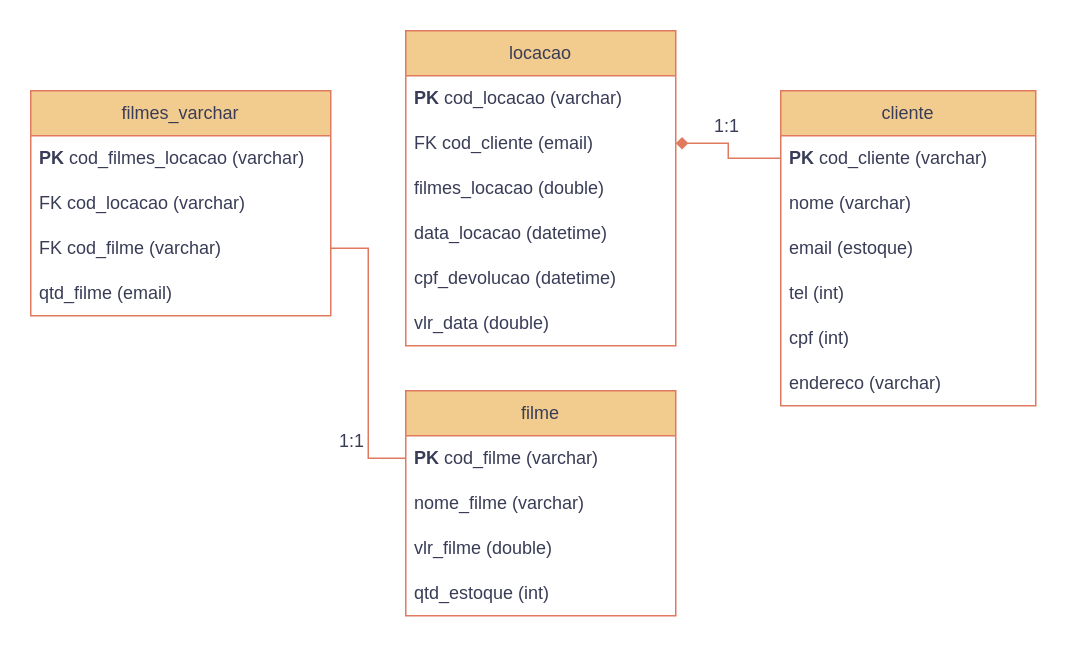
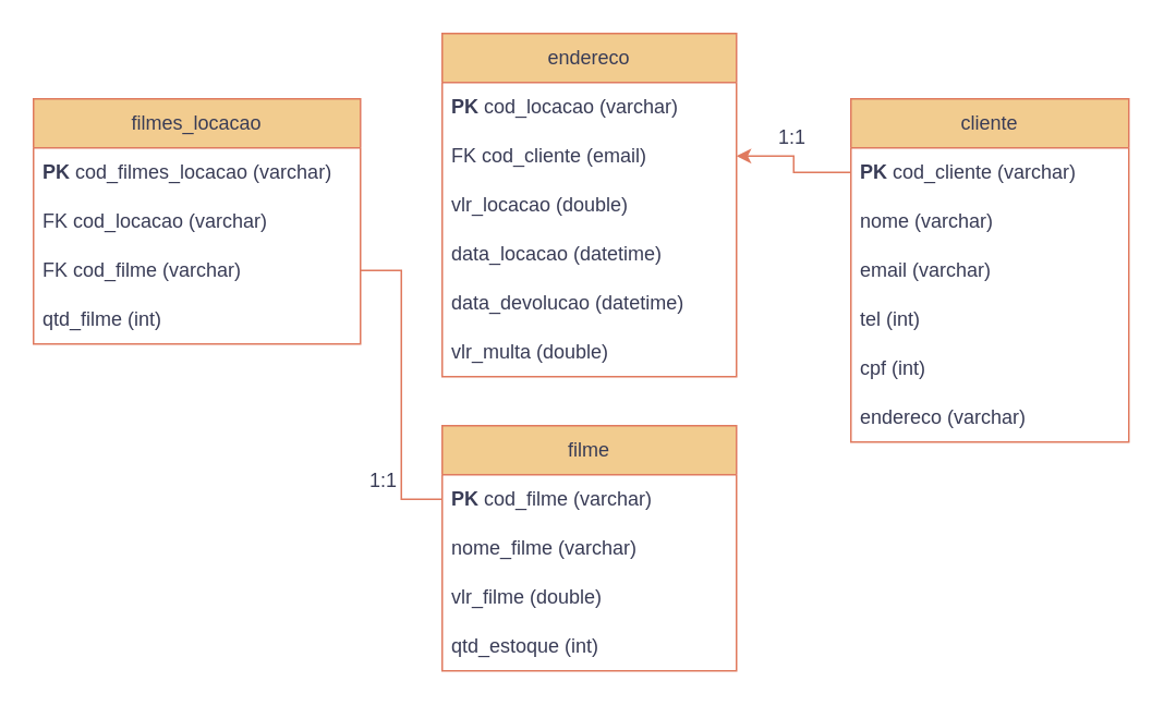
  <mxCell id="0" />
  <mxCell id="1" parent="0" />
- <mxCell id="2" value="locacao" style="swimlane;fontStyle=0;childLayout=stackLayout;horizontal=1;startSize=30;horizontalStack=0;resizeParent=1;resizeParentMax=0;resizeLast=0;collapsible=1;marginBottom=0;whiteSpace=wrap;html=1;fillColor=#F2CC8F;labelBackgroundColor=none;strokeColor=#E07A5F;fontColor=#393C56;" parent="1" vertex="1"><mxGeometry x="270" y="20" width="180" height="210" as="geometry" /></mxCell>
+ <mxCell id="2" value="endereco" style="swimlane;fontStyle=0;childLayout=stackLayout;horizontal=1;startSize=30;horizontalStack=0;resizeParent=1;resizeParentMax=0;resizeLast=0;collapsible=1;marginBottom=0;whiteSpace=wrap;html=1;fillColor=#F2CC8F;labelBackgroundColor=none;strokeColor=#E07A5F;fontColor=#393C56;" parent="1" vertex="1"><mxGeometry x="270" y="20" width="180" height="210" as="geometry" /></mxCell>
  <mxCell id="3" value="&lt;b&gt;PK &lt;/b&gt;cod_locacao (varchar)" style="text;strokeColor=none;fillColor=none;align=left;verticalAlign=middle;spacingLeft=4;spacingRight=4;overflow=hidden;points=[[0,0.5],[1,0.5]];portConstraint=eastwest;rotatable=0;whiteSpace=wrap;html=1;labelBackgroundColor=none;fontColor=#393C56;" parent="2" vertex="1"><mxGeometry y="30" width="180" height="30" as="geometry" /></mxCell>
  <mxCell id="4" value="FK cod_cliente (email)" style="text;strokeColor=none;fillColor=none;align=left;verticalAlign=middle;spacingLeft=4;spacingRight=4;overflow=hidden;points=[[0,0.5],[1,0.5]];portConstraint=eastwest;rotatable=0;whiteSpace=wrap;html=1;labelBackgroundColor=none;fontColor=#393C56;" parent="2" vertex="1"><mxGeometry y="60" width="180" height="30" as="geometry" /></mxCell>
- <mxCell id="5" value="filmes_locacao (double)" style="text;strokeColor=none;fillColor=none;align=left;verticalAlign=middle;spacingLeft=4;spacingRight=4;overflow=hidden;points=[[0,0.5],[1,0.5]];portConstraint=eastwest;rotatable=0;whiteSpace=wrap;html=1;labelBackgroundColor=none;fontColor=#393C56;" parent="2" vertex="1"><mxGeometry y="90" width="180" height="30" as="geometry" /></mxCell>
+ <mxCell id="5" value="vlr_locacao (double)" style="text;strokeColor=none;fillColor=none;align=left;verticalAlign=middle;spacingLeft=4;spacingRight=4;overflow=hidden;points=[[0,0.5],[1,0.5]];portConstraint=eastwest;rotatable=0;whiteSpace=wrap;html=1;labelBackgroundColor=none;fontColor=#393C56;" parent="2" vertex="1"><mxGeometry y="90" width="180" height="30" as="geometry" /></mxCell>
  <mxCell id="6" value="data_locacao (datetime)" style="text;strokeColor=none;fillColor=none;align=left;verticalAlign=middle;spacingLeft=4;spacingRight=4;overflow=hidden;points=[[0,0.5],[1,0.5]];portConstraint=eastwest;rotatable=0;whiteSpace=wrap;html=1;labelBackgroundColor=none;fontColor=#393C56;" parent="2" vertex="1"><mxGeometry y="120" width="180" height="30" as="geometry" /></mxCell>
- <mxCell id="7" value="cpf_devolucao (datetime)" style="text;strokeColor=none;fillColor=none;align=left;verticalAlign=middle;spacingLeft=4;spacingRight=4;overflow=hidden;points=[[0,0.5],[1,0.5]];portConstraint=eastwest;rotatable=0;whiteSpace=wrap;html=1;labelBackgroundColor=none;fontColor=#393C56;" parent="2" vertex="1"><mxGeometry y="150" width="180" height="30" as="geometry" /></mxCell>
- <mxCell id="8" value="vlr_data (double)" style="text;strokeColor=none;fillColor=none;align=left;verticalAlign=middle;spacingLeft=4;spacingRight=4;overflow=hidden;points=[[0,0.5],[1,0.5]];portConstraint=eastwest;rotatable=0;whiteSpace=wrap;html=1;labelBackgroundColor=none;fontColor=#393C56;" parent="2" vertex="1"><mxGeometry y="180" width="180" height="30" as="geometry" /></mxCell>
+ <mxCell id="7" value="data_devolucao (datetime)" style="text;strokeColor=none;fillColor=none;align=left;verticalAlign=middle;spacingLeft=4;spacingRight=4;overflow=hidden;points=[[0,0.5],[1,0.5]];portConstraint=eastwest;rotatable=0;whiteSpace=wrap;html=1;labelBackgroundColor=none;fontColor=#393C56;" parent="2" vertex="1"><mxGeometry y="150" width="180" height="30" as="geometry" /></mxCell>
+ <mxCell id="8" value="vlr_multa (double)" style="text;strokeColor=none;fillColor=none;align=left;verticalAlign=middle;spacingLeft=4;spacingRight=4;overflow=hidden;points=[[0,0.5],[1,0.5]];portConstraint=eastwest;rotatable=0;whiteSpace=wrap;html=1;labelBackgroundColor=none;fontColor=#393C56;" parent="2" vertex="1"><mxGeometry y="180" width="180" height="30" as="geometry" /></mxCell>
  <mxCell id="9" value="filme" style="swimlane;fontStyle=0;childLayout=stackLayout;horizontal=1;startSize=30;horizontalStack=0;resizeParent=1;resizeParentMax=0;resizeLast=0;collapsible=1;marginBottom=0;whiteSpace=wrap;html=1;fillColor=#F2CC8F;labelBackgroundColor=none;strokeColor=#E07A5F;fontColor=#393C56;" parent="1" vertex="1"><mxGeometry x="270" y="260" width="180" height="150" as="geometry" /></mxCell>
  <mxCell id="10" value="&lt;b&gt;PK &lt;/b&gt;cod_filme (varchar)" style="text;strokeColor=none;fillColor=none;align=left;verticalAlign=middle;spacingLeft=4;spacingRight=4;overflow=hidden;points=[[0,0.5],[1,0.5]];portConstraint=eastwest;rotatable=0;whiteSpace=wrap;html=1;labelBackgroundColor=none;fontColor=#393C56;" parent="9" vertex="1"><mxGeometry y="30" width="180" height="30" as="geometry" /></mxCell>
  <mxCell id="11" value="nome_filme (varchar)" style="text;strokeColor=none;fillColor=none;align=left;verticalAlign=middle;spacingLeft=4;spacingRight=4;overflow=hidden;points=[[0,0.5],[1,0.5]];portConstraint=eastwest;rotatable=0;whiteSpace=wrap;html=1;labelBackgroundColor=none;fontColor=#393C56;" parent="9" vertex="1"><mxGeometry y="60" width="180" height="30" as="geometry" /></mxCell>
  <mxCell id="12" value="vlr_filme (double)" style="text;strokeColor=none;fillColor=none;align=left;verticalAlign=middle;spacingLeft=4;spacingRight=4;overflow=hidden;points=[[0,0.5],[1,0.5]];portConstraint=eastwest;rotatable=0;whiteSpace=wrap;html=1;labelBackgroundColor=none;fontColor=#393C56;" parent="9" vertex="1"><mxGeometry y="90" width="180" height="30" as="geometry" /></mxCell>
  <mxCell id="13" value="qtd_estoque (int)" style="text;strokeColor=none;fillColor=none;align=left;verticalAlign=middle;spacingLeft=4;spacingRight=4;overflow=hidden;points=[[0,0.5],[1,0.5]];portConstraint=eastwest;rotatable=0;whiteSpace=wrap;html=1;labelBackgroundColor=none;fontColor=#393C56;" parent="9" vertex="1"><mxGeometry y="120" width="180" height="30" as="geometry" /></mxCell>
  <mxCell id="14" value="cliente" style="swimlane;fontStyle=0;childLayout=stackLayout;horizontal=1;startSize=30;horizontalStack=0;resizeParent=1;resizeParentMax=0;resizeLast=0;collapsible=1;marginBottom=0;whiteSpace=wrap;html=1;fillColor=#F2CC8F;labelBackgroundColor=none;strokeColor=#E07A5F;fontColor=#393C56;" parent="1" vertex="1"><mxGeometry x="520" y="60" width="170" height="210" as="geometry" /></mxCell>
  <mxCell id="15" value="&lt;b&gt;PK &lt;/b&gt;cod_cliente (varchar)" style="text;strokeColor=none;fillColor=none;align=left;verticalAlign=middle;spacingLeft=4;spacingRight=4;overflow=hidden;points=[[0,0.5],[1,0.5]];portConstraint=eastwest;rotatable=0;whiteSpace=wrap;html=1;labelBackgroundColor=none;fontColor=#393C56;" parent="14" vertex="1"><mxGeometry y="30" width="170" height="30" as="geometry" /></mxCell>
  <mxCell id="16" value="nome (varchar)" style="text;strokeColor=none;fillColor=none;align=left;verticalAlign=middle;spacingLeft=4;spacingRight=4;overflow=hidden;points=[[0,0.5],[1,0.5]];portConstraint=eastwest;rotatable=0;whiteSpace=wrap;html=1;labelBackgroundColor=none;fontColor=#393C56;" parent="14" vertex="1"><mxGeometry y="60" width="170" height="30" as="geometry" /></mxCell>
- <mxCell id="17" value="email (estoque)" style="text;strokeColor=none;fillColor=none;align=left;verticalAlign=middle;spacingLeft=4;spacingRight=4;overflow=hidden;points=[[0,0.5],[1,0.5]];portConstraint=eastwest;rotatable=0;whiteSpace=wrap;html=1;labelBackgroundColor=none;fontColor=#393C56;" parent="14" vertex="1"><mxGeometry y="90" width="170" height="30" as="geometry" /></mxCell>
+ <mxCell id="17" value="email (varchar)" style="text;strokeColor=none;fillColor=none;align=left;verticalAlign=middle;spacingLeft=4;spacingRight=4;overflow=hidden;points=[[0,0.5],[1,0.5]];portConstraint=eastwest;rotatable=0;whiteSpace=wrap;html=1;labelBackgroundColor=none;fontColor=#393C56;" parent="14" vertex="1"><mxGeometry y="90" width="170" height="30" as="geometry" /></mxCell>
  <mxCell id="18" value="tel (int)" style="text;strokeColor=none;fillColor=none;align=left;verticalAlign=middle;spacingLeft=4;spacingRight=4;overflow=hidden;points=[[0,0.5],[1,0.5]];portConstraint=eastwest;rotatable=0;whiteSpace=wrap;html=1;labelBackgroundColor=none;fontColor=#393C56;" parent="14" vertex="1"><mxGeometry y="120" width="170" height="30" as="geometry" /></mxCell>
  <mxCell id="19" value="cpf (int)" style="text;strokeColor=none;fillColor=none;align=left;verticalAlign=middle;spacingLeft=4;spacingRight=4;overflow=hidden;points=[[0,0.5],[1,0.5]];portConstraint=eastwest;rotatable=0;whiteSpace=wrap;html=1;labelBackgroundColor=none;fontColor=#393C56;" parent="14" vertex="1"><mxGeometry y="150" width="170" height="30" as="geometry" /></mxCell>
  <mxCell id="20" value="endereco (varchar)" style="text;strokeColor=none;fillColor=none;align=left;verticalAlign=middle;spacingLeft=4;spacingRight=4;overflow=hidden;points=[[0,0.5],[1,0.5]];portConstraint=eastwest;rotatable=0;whiteSpace=wrap;html=1;labelBackgroundColor=none;fontColor=#393C56;" parent="14" vertex="1"><mxGeometry y="180" width="170" height="30" as="geometry" /></mxCell>
- <mxCell id="21" value="filmes_varchar" style="swimlane;fontStyle=0;childLayout=stackLayout;horizontal=1;startSize=30;horizontalStack=0;resizeParent=1;resizeParentMax=0;resizeLast=0;collapsible=1;marginBottom=0;whiteSpace=wrap;html=1;fillColor=#F2CC8F;labelBackgroundColor=none;strokeColor=#E07A5F;fontColor=#393C56;" parent="1" vertex="1"><mxGeometry x="20" y="60" width="200" height="150" as="geometry" /></mxCell>
+ <mxCell id="21" value="filmes_locacao" style="swimlane;fontStyle=0;childLayout=stackLayout;horizontal=1;startSize=30;horizontalStack=0;resizeParent=1;resizeParentMax=0;resizeLast=0;collapsible=1;marginBottom=0;whiteSpace=wrap;html=1;fillColor=#F2CC8F;labelBackgroundColor=none;strokeColor=#E07A5F;fontColor=#393C56;" parent="1" vertex="1"><mxGeometry x="20" y="60" width="200" height="150" as="geometry" /></mxCell>
  <mxCell id="22" value="&lt;b&gt;PK &lt;/b&gt;cod_filmes_locacao (varchar)" style="text;strokeColor=none;fillColor=none;align=left;verticalAlign=middle;spacingLeft=4;spacingRight=4;overflow=hidden;points=[[0,0.5],[1,0.5]];portConstraint=eastwest;rotatable=0;whiteSpace=wrap;html=1;labelBackgroundColor=none;fontColor=#393C56;" parent="21" vertex="1"><mxGeometry y="30" width="200" height="30" as="geometry" /></mxCell>
  <mxCell id="23" value="FK cod_locacao (varchar)" style="text;strokeColor=none;fillColor=none;align=left;verticalAlign=middle;spacingLeft=4;spacingRight=4;overflow=hidden;points=[[0,0.5],[1,0.5]];portConstraint=eastwest;rotatable=0;whiteSpace=wrap;html=1;labelBackgroundColor=none;fontColor=#393C56;" parent="21" vertex="1"><mxGeometry y="60" width="200" height="30" as="geometry" /></mxCell>
  <mxCell id="24" value="FK cod_filme (varchar)" style="text;strokeColor=none;fillColor=none;align=left;verticalAlign=middle;spacingLeft=4;spacingRight=4;overflow=hidden;points=[[0,0.5],[1,0.5]];portConstraint=eastwest;rotatable=0;whiteSpace=wrap;html=1;labelBackgroundColor=none;fontColor=#393C56;" parent="21" vertex="1"><mxGeometry y="90" width="200" height="30" as="geometry" /></mxCell>
- <mxCell id="25" value="qtd_filme (email)" style="text;strokeColor=none;fillColor=none;align=left;verticalAlign=middle;spacingLeft=4;spacingRight=4;overflow=hidden;points=[[0,0.5],[1,0.5]];portConstraint=eastwest;rotatable=0;whiteSpace=wrap;html=1;labelBackgroundColor=none;fontColor=#393C56;" parent="21" vertex="1"><mxGeometry y="120" width="200" height="30" as="geometry" /></mxCell>
- <mxCell id="26" style="edgeStyle=orthogonalEdgeStyle;rounded=0;orthogonalLoop=1;jettySize=auto;html=1;exitX=0;exitY=0.5;exitDx=0;exitDy=0;entryX=1;entryY=0.5;entryDx=0;entryDy=0;strokeColor=#E07A5F;fontColor=#393C56;fillColor=#F2CC8F;endArrow=diamond;" edge="1" parent="1" source="15" target="4"><mxGeometry relative="1" as="geometry" /></mxCell>
+ <mxCell id="25" value="qtd_filme (int)" style="text;strokeColor=none;fillColor=none;align=left;verticalAlign=middle;spacingLeft=4;spacingRight=4;overflow=hidden;points=[[0,0.5],[1,0.5]];portConstraint=eastwest;rotatable=0;whiteSpace=wrap;html=1;labelBackgroundColor=none;fontColor=#393C56;" parent="21" vertex="1"><mxGeometry y="120" width="200" height="30" as="geometry" /></mxCell>
+ <mxCell id="26" style="edgeStyle=orthogonalEdgeStyle;rounded=0;orthogonalLoop=1;jettySize=auto;html=1;exitX=0;exitY=0.5;exitDx=0;exitDy=0;entryX=1;entryY=0.5;entryDx=0;entryDy=0;strokeColor=#E07A5F;fontColor=#393C56;fillColor=#F2CC8F;" edge="1" parent="1" source="15" target="4"><mxGeometry relative="1" as="geometry" /></mxCell>
  <mxCell id="27" value="1:1" style="text;strokeColor=none;fillColor=none;spacingLeft=4;spacingRight=4;overflow=hidden;rotatable=0;points=[[0,0.5],[1,0.5]];portConstraint=eastwest;fontSize=12;whiteSpace=wrap;html=1;fontColor=#393C56;" vertex="1" parent="1"><mxGeometry x="470" y="70" width="40" height="30" as="geometry" /></mxCell>
  <mxCell id="28" value="1:1" style="text;strokeColor=none;fillColor=none;spacingLeft=4;spacingRight=4;overflow=hidden;rotatable=0;points=[[0,0.5],[1,0.5]];portConstraint=eastwest;fontSize=12;whiteSpace=wrap;html=1;fontColor=#393C56;" vertex="1" parent="1"><mxGeometry x="220" y="280" width="40" height="30" as="geometry" /></mxCell>
  <mxCell id="29" style="edgeStyle=orthogonalEdgeStyle;rounded=0;orthogonalLoop=1;jettySize=auto;html=1;exitX=0;exitY=0.5;exitDx=0;exitDy=0;entryX=1;entryY=0.5;entryDx=0;entryDy=0;strokeColor=#E07A5F;fontColor=#393C56;fillColor=#F2CC8F;endArrow=none;" edge="1" parent="1" source="10" target="24"><mxGeometry relative="1" as="geometry" /></mxCell>
